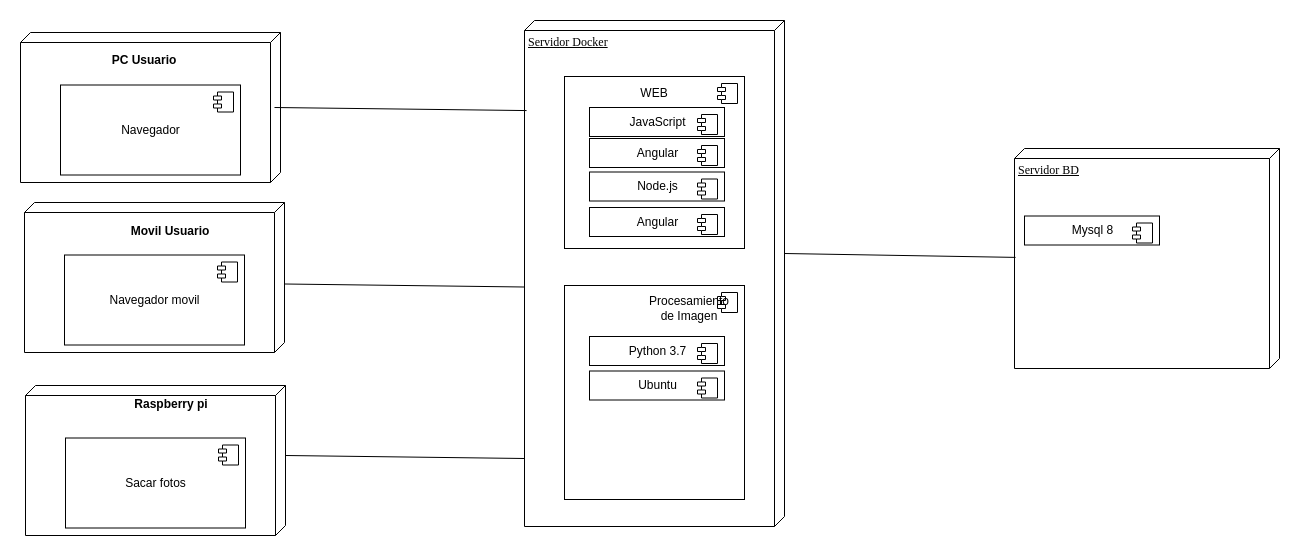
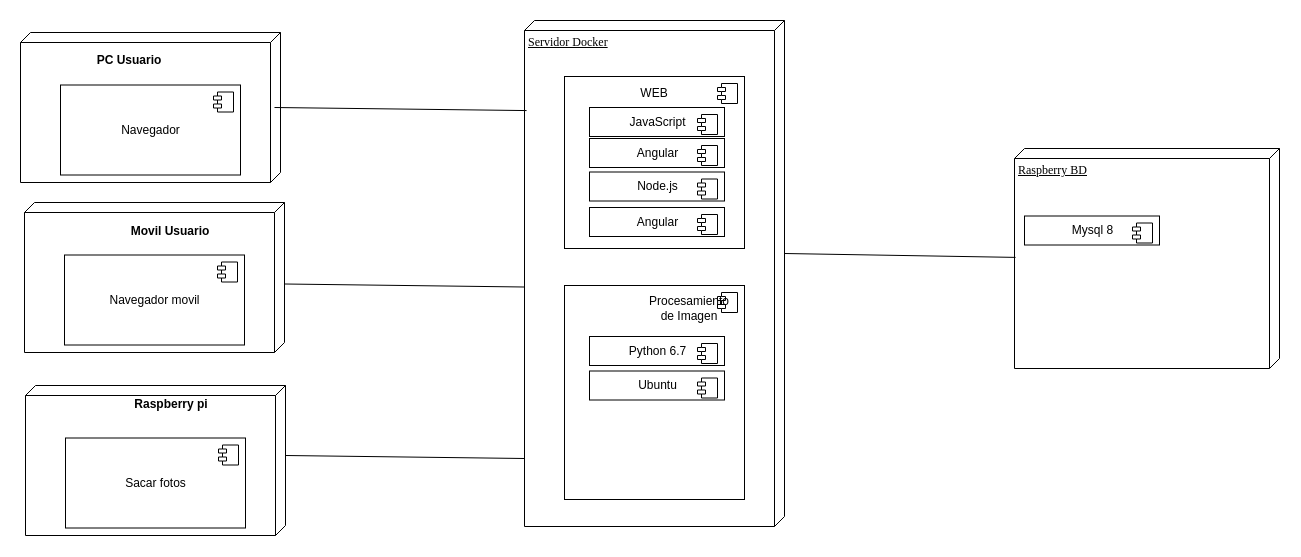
  <mxCell id="0" />
  <mxCell id="1" parent="0" />
  <mxCell id="2" value="" style="verticalAlign=top;align=left;spacingTop=8;spacingLeft=2;spacingRight=12;shape=cube;size=10;direction=south;fontStyle=4;html=1;rounded=0;shadow=0;comic=0;labelBackgroundColor=none;strokeColor=#000000;strokeWidth=1;fillColor=#ffffff;fontFamily=Verdana;fontSize=12;fontColor=#000000;" parent="1" vertex="1"><mxGeometry x="20" y="32" width="260" height="150" as="geometry" /></mxCell>
- <mxCell id="3" value="Servidor BD" style="verticalAlign=top;align=left;spacingTop=8;spacingLeft=2;spacingRight=12;shape=cube;size=10;direction=south;fontStyle=4;html=1;rounded=0;shadow=0;comic=0;labelBackgroundColor=none;strokeColor=#000000;strokeWidth=1;fillColor=#ffffff;fontFamily=Verdana;fontSize=12;fontColor=#000000;" parent="1" vertex="1"><mxGeometry x="1014" y="148" width="265" height="220" as="geometry" /></mxCell>
+ <mxCell id="3" value="Raspberry BD" style="verticalAlign=top;align=left;spacingTop=8;spacingLeft=2;spacingRight=12;shape=cube;size=10;direction=south;fontStyle=4;html=1;rounded=0;shadow=0;comic=0;labelBackgroundColor=none;strokeColor=#000000;strokeWidth=1;fillColor=#ffffff;fontFamily=Verdana;fontSize=12;fontColor=#000000;" parent="1" vertex="1"><mxGeometry x="1014" y="148" width="265" height="220" as="geometry" /></mxCell>
  <mxCell id="4" value="Servidor Docker" style="verticalAlign=top;align=left;spacingTop=8;spacingLeft=2;spacingRight=12;shape=cube;size=10;direction=south;fontStyle=4;html=1;rounded=0;shadow=0;comic=0;labelBackgroundColor=none;strokeColor=#000000;strokeWidth=1;fillColor=#ffffff;fontFamily=Verdana;fontSize=12;fontColor=#000000;" parent="1" vertex="1"><mxGeometry x="524" y="20" width="260" height="506" as="geometry" /></mxCell>
  <mxCell id="5" value="Navegador" style="html=1;" parent="1" vertex="1"><mxGeometry x="60" y="84.5" width="180" height="90" as="geometry" /></mxCell>
  <mxCell id="6" value="" style="shape=component;jettyWidth=8;jettyHeight=4;" parent="5" vertex="1"><mxGeometry x="1" width="20" height="20" relative="1" as="geometry"><mxPoint x="-27" y="7" as="offset" /></mxGeometry></mxCell>
- <mxCell id="7" value="&lt;b&gt;PC Usuario&lt;/b&gt;" style="text;html=1;strokeColor=none;fillColor=none;align=center;verticalAlign=middle;whiteSpace=wrap;rounded=0;" parent="1" vertex="1"><mxGeometry x="109" y="49.5" width="70" height="20" as="geometry" /></mxCell>
+ <mxCell id="7" value="&lt;b&gt;PC Usuario&lt;/b&gt;" style="text;html=1;strokeColor=none;fillColor=none;align=center;verticalAlign=middle;whiteSpace=wrap;rounded=0;" parent="1" vertex="1"><mxGeometry x="94" y="49.5" width="70" height="20" as="geometry" /></mxCell>
  <mxCell id="8" value="" style="verticalAlign=top;align=left;spacingTop=8;spacingLeft=2;spacingRight=12;shape=cube;size=10;direction=south;fontStyle=4;html=1;rounded=0;shadow=0;comic=0;labelBackgroundColor=none;strokeColor=#000000;strokeWidth=1;fillColor=#ffffff;fontFamily=Verdana;fontSize=12;fontColor=#000000;" parent="1" vertex="1"><mxGeometry x="24" y="202" width="260" height="150" as="geometry" /></mxCell>
  <mxCell id="9" value="Navegador movil" style="html=1;" parent="1" vertex="1"><mxGeometry x="64" y="254.5" width="180" height="90" as="geometry" /></mxCell>
  <mxCell id="10" value="" style="shape=component;jettyWidth=8;jettyHeight=4;" parent="9" vertex="1"><mxGeometry x="1" width="20" height="20" relative="1" as="geometry"><mxPoint x="-27" y="7" as="offset" /></mxGeometry></mxCell>
  <mxCell id="11" value="&lt;b&gt;Movil Usuario&lt;/b&gt;" style="text;html=1;strokeColor=none;fillColor=none;align=center;verticalAlign=middle;whiteSpace=wrap;rounded=0;" parent="1" vertex="1"><mxGeometry x="95" y="215" width="150" height="32" as="geometry" /></mxCell>
  <mxCell id="12" value="" style="html=1;" parent="1" vertex="1"><mxGeometry x="564" y="76" width="180" height="172" as="geometry" /></mxCell>
  <mxCell id="13" value="" style="shape=component;jettyWidth=8;jettyHeight=4;" parent="12" vertex="1"><mxGeometry x="1" width="20" height="20" relative="1" as="geometry"><mxPoint x="-27" y="7" as="offset" /></mxGeometry></mxCell>
  <mxCell id="14" value="WEB" style="text;html=1;strokeColor=none;fillColor=none;align=center;verticalAlign=middle;whiteSpace=wrap;rounded=0;" parent="12" vertex="1"><mxGeometry x="70" y="2.82" width="40" height="28.197" as="geometry" /></mxCell>
  <mxCell id="15" value="JavaScript" style="html=1;" parent="12" vertex="1"><mxGeometry x="25" y="31" width="135" height="29" as="geometry" /></mxCell>
  <mxCell id="16" value="" style="shape=component;jettyWidth=8;jettyHeight=4;" parent="15" vertex="1"><mxGeometry x="1" width="20" height="20" relative="1" as="geometry"><mxPoint x="-27" y="7" as="offset" /></mxGeometry></mxCell>
  <mxCell id="17" value="Angular" style="html=1;" parent="12" vertex="1"><mxGeometry x="25" y="62" width="135" height="29" as="geometry" /></mxCell>
  <mxCell id="18" value="" style="shape=component;jettyWidth=8;jettyHeight=4;" parent="17" vertex="1"><mxGeometry x="1" width="20" height="20" relative="1" as="geometry"><mxPoint x="-27" y="7" as="offset" /></mxGeometry></mxCell>
  <mxCell id="19" value="Node.js" style="html=1;" parent="12" vertex="1"><mxGeometry x="25" y="95.5" width="135" height="29" as="geometry" /></mxCell>
  <mxCell id="20" value="" style="shape=component;jettyWidth=8;jettyHeight=4;" parent="19" vertex="1"><mxGeometry x="1" width="20" height="20" relative="1" as="geometry"><mxPoint x="-27" y="7" as="offset" /></mxGeometry></mxCell>
  <mxCell id="21" value="Angular" style="html=1;" vertex="1" parent="12"><mxGeometry x="25" y="131" width="135" height="29" as="geometry" /></mxCell>
  <mxCell id="22" value="" style="shape=component;jettyWidth=8;jettyHeight=4;" vertex="1" parent="21"><mxGeometry x="1" width="20" height="20" relative="1" as="geometry"><mxPoint x="-27" y="7" as="offset" /></mxGeometry></mxCell>
  <mxCell id="23" value="" style="html=1;" parent="1" vertex="1"><mxGeometry x="564" y="285" width="180" height="214" as="geometry" /></mxCell>
  <mxCell id="24" value="" style="shape=component;jettyWidth=8;jettyHeight=4;" parent="23" vertex="1"><mxGeometry x="1" width="20" height="20" relative="1" as="geometry"><mxPoint x="-27" y="7" as="offset" /></mxGeometry></mxCell>
  <mxCell id="25" value="Procesamiento de Imagen" style="text;html=1;strokeColor=none;fillColor=none;align=center;verticalAlign=middle;whiteSpace=wrap;rounded=0;" parent="23" vertex="1"><mxGeometry x="105" y="5.508" width="40" height="35.082" as="geometry" /></mxCell>
- <mxCell id="26" value="Python 3.7" style="html=1;" parent="23" vertex="1"><mxGeometry x="25" y="51" width="135" height="29" as="geometry" /></mxCell>
+ <mxCell id="26" value="Python 6.7" style="html=1;" parent="23" vertex="1"><mxGeometry x="25" y="51" width="135" height="29" as="geometry" /></mxCell>
  <mxCell id="27" value="" style="shape=component;jettyWidth=8;jettyHeight=4;" parent="26" vertex="1"><mxGeometry x="1" width="20" height="20" relative="1" as="geometry"><mxPoint x="-27" y="7" as="offset" /></mxGeometry></mxCell>
  <mxCell id="28" value="Ubuntu" style="html=1;" parent="23" vertex="1"><mxGeometry x="25" y="85.5" width="135" height="29" as="geometry" /></mxCell>
  <mxCell id="29" value="" style="shape=component;jettyWidth=8;jettyHeight=4;" parent="28" vertex="1"><mxGeometry x="1" width="20" height="20" relative="1" as="geometry"><mxPoint x="-27" y="7" as="offset" /></mxGeometry></mxCell>
  <mxCell id="30" value="" style="verticalAlign=top;align=left;spacingTop=8;spacingLeft=2;spacingRight=12;shape=cube;size=10;direction=south;fontStyle=4;html=1;rounded=0;shadow=0;comic=0;labelBackgroundColor=none;strokeColor=#000000;strokeWidth=1;fillColor=#ffffff;fontFamily=Verdana;fontSize=12;fontColor=#000000;" parent="1" vertex="1"><mxGeometry x="25" y="385" width="260" height="150" as="geometry" /></mxCell>
  <mxCell id="31" value="Sacar fotos" style="html=1;" parent="1" vertex="1"><mxGeometry x="65" y="437.5" width="180" height="90" as="geometry" /></mxCell>
  <mxCell id="32" value="" style="shape=component;jettyWidth=8;jettyHeight=4;" parent="31" vertex="1"><mxGeometry x="1" width="20" height="20" relative="1" as="geometry"><mxPoint x="-27" y="7" as="offset" /></mxGeometry></mxCell>
  <mxCell id="33" value="&lt;b&gt;Raspberry pi&lt;/b&gt;" style="text;html=1;strokeColor=none;fillColor=none;align=center;verticalAlign=middle;whiteSpace=wrap;rounded=0;" parent="1" vertex="1"><mxGeometry x="96" y="388" width="150" height="32" as="geometry" /></mxCell>
  <mxCell id="34" value="Mysql 8" style="text;html=1;strokeColor=none;fillColor=none;align=center;verticalAlign=middle;whiteSpace=wrap;rounded=0;" parent="1" vertex="1"><mxGeometry x="1054" y="220" width="50" height="20" as="geometry" /></mxCell>
  <mxCell id="35" value="Mysql 8" style="html=1;" parent="1" vertex="1"><mxGeometry x="1024" y="215.5" width="135" height="29" as="geometry" /></mxCell>
  <mxCell id="36" value="" style="shape=component;jettyWidth=8;jettyHeight=4;" parent="35" vertex="1"><mxGeometry x="1" width="20" height="20" relative="1" as="geometry"><mxPoint x="-27" y="7" as="offset" /></mxGeometry></mxCell>
  <mxCell id="37" value="" style="endArrow=none;html=1;exitX=0;exitY=0;exitDx=70;exitDy=0;exitPerimeter=0;" parent="1" source="30" edge="1"><mxGeometry width="50" height="50" relative="1" as="geometry"><mxPoint x="24" y="718" as="sourcePoint" /><mxPoint x="524" y="458" as="targetPoint" /></mxGeometry></mxCell>
  <mxCell id="38" value="" style="endArrow=none;html=1;exitX=0;exitY=0;exitDx=70;exitDy=0;exitPerimeter=0;" parent="1" edge="1"><mxGeometry width="50" height="50" relative="1" as="geometry"><mxPoint x="284.5" y="283.5" as="sourcePoint" /><mxPoint x="523.5" y="286.5" as="targetPoint" /></mxGeometry></mxCell>
  <mxCell id="39" value="" style="endArrow=none;html=1;exitX=0;exitY=0;exitDx=70;exitDy=0;exitPerimeter=0;entryX=0.178;entryY=0.992;entryDx=0;entryDy=0;entryPerimeter=0;" parent="1" target="4" edge="1"><mxGeometry width="50" height="50" relative="1" as="geometry"><mxPoint x="274" y="107" as="sourcePoint" /><mxPoint x="513" y="110" as="targetPoint" /></mxGeometry></mxCell>
  <mxCell id="40" value="" style="endArrow=none;html=1;exitX=0;exitY=0;exitDx=70;exitDy=0;exitPerimeter=0;entryX=0.495;entryY=0.996;entryDx=0;entryDy=0;entryPerimeter=0;" parent="1" target="3" edge="1"><mxGeometry width="50" height="50" relative="1" as="geometry"><mxPoint x="784" y="253" as="sourcePoint" /><mxPoint x="1004" y="256" as="targetPoint" /></mxGeometry></mxCell>
